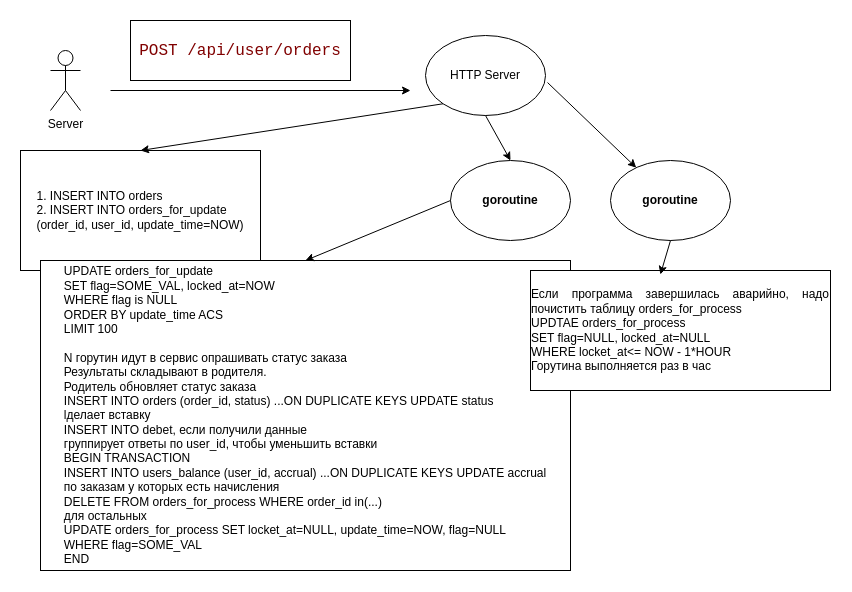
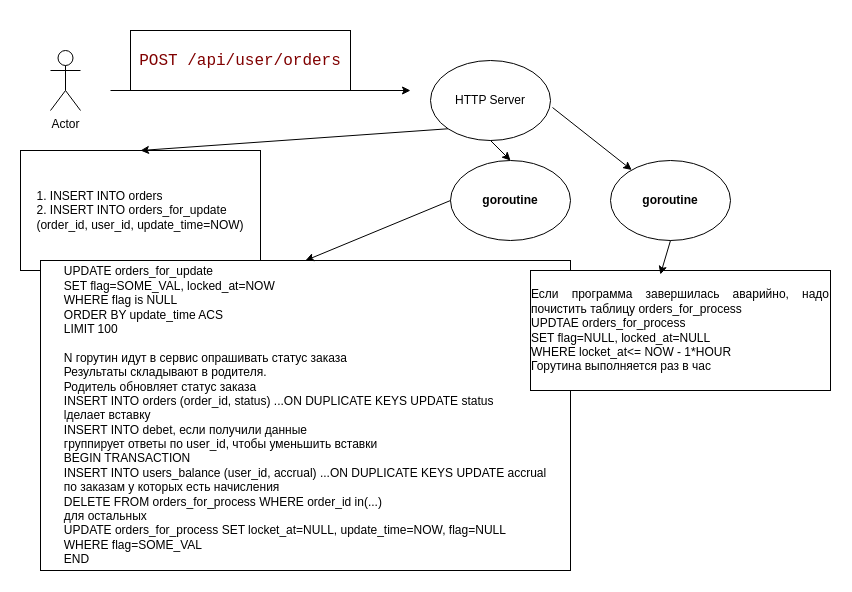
  <mxCell id="0" />
  <mxCell id="1" parent="0" />
- <mxCell id="2" value="Server" style="shape=umlActor;verticalLabelPosition=bottom;verticalAlign=top;html=1;outlineConnect=0;" vertex="1" parent="1"><mxGeometry x="50" y="50" width="30" height="60" as="geometry" /></mxCell>
+ <mxCell id="2" value="Actor" style="shape=umlActor;verticalLabelPosition=bottom;verticalAlign=top;html=1;outlineConnect=0;" vertex="1" parent="1"><mxGeometry x="50" y="50" width="30" height="60" as="geometry" /></mxCell>
  <mxCell id="3" value="" style="endArrow=classic;html=1;rounded=0;" edge="1" parent="1"><mxGeometry width="50" height="50" relative="1" as="geometry"><mxPoint x="110" y="90" as="sourcePoint" /><mxPoint x="410" y="90" as="targetPoint" /></mxGeometry></mxCell>
- <mxCell id="4" value="&lt;div style=&quot;font-size: 16px; text-align: start; color: rgb(0, 0, 0); background-color: rgb(255, 255, 255); font-family: Menlo, Monaco, &amp;quot;Courier New&amp;quot;, monospace; line-height: 24px; white-space: pre;&quot;&gt;&lt;span style=&quot;color: rgb(128, 0, 0);&quot;&gt;POST /api/user/orders&lt;/span&gt;&lt;/div&gt;" style="rounded=0;whiteSpace=wrap;html=1;" vertex="1" parent="1"><mxGeometry x="130" y="20" width="220" height="60" as="geometry" /></mxCell>
- <mxCell id="5" value="HTTP Server" style="ellipse;whiteSpace=wrap;html=1;" vertex="1" parent="1"><mxGeometry x="425" y="35" width="120" height="80" as="geometry" /></mxCell>
+ <mxCell id="4" value="&lt;div style=&quot;font-size: 16px; text-align: start; color: rgb(0, 0, 0); background-color: rgb(255, 255, 255); font-family: Menlo, Monaco, &amp;quot;Courier New&amp;quot;, monospace; line-height: 24px; white-space: pre;&quot;&gt;&lt;span style=&quot;color: rgb(128, 0, 0);&quot;&gt;POST /api/user/orders&lt;/span&gt;&lt;/div&gt;" style="rounded=0;whiteSpace=wrap;html=1;" vertex="1" parent="1"><mxGeometry x="130" y="30" width="220" height="60" as="geometry" /></mxCell>
+ <mxCell id="5" value="HTTP Server" style="ellipse;whiteSpace=wrap;html=1;" vertex="1" parent="1"><mxGeometry x="430" y="60" width="120" height="80" as="geometry" /></mxCell>
  <mxCell id="6" value="&lt;div style=&quot;text-align: justify;&quot;&gt;1. INSERT INTO orders&lt;/div&gt;&lt;div style=&quot;text-align: justify;&quot;&gt;2. INSERT INTO orders_for_update&lt;/div&gt;&lt;div style=&quot;text-align: justify;&quot;&gt;(order_id, user_id, update_time=NOW)&lt;/div&gt;" style="whiteSpace=wrap;html=1;align=center;" vertex="1" parent="1"><mxGeometry x="20" y="150" width="240" height="120" as="geometry" /></mxCell>
  <mxCell id="7" value="" style="endArrow=classic;html=1;rounded=0;entryX=0.5;entryY=0;entryDx=0;entryDy=0;exitX=0;exitY=1;exitDx=0;exitDy=0;" edge="1" parent="1" source="5" target="6"><mxGeometry width="50" height="50" relative="1" as="geometry"><mxPoint x="270" y="170" as="sourcePoint" /><mxPoint x="320" y="120" as="targetPoint" /></mxGeometry></mxCell>
  <mxCell id="8" value="&lt;b style=&quot;caret-color: rgb(0, 0, 0); text-align: start; color: light-dark(rgb(0, 0, 0), rgb(255, 255, 255));&quot;&gt;goroutine&lt;/b&gt;" style="ellipse;whiteSpace=wrap;html=1;" vertex="1" parent="1"><mxGeometry x="450" y="160" width="120" height="80" as="geometry" /></mxCell>
  <mxCell id="9" value="" style="endArrow=classic;html=1;rounded=0;entryX=0.5;entryY=0;entryDx=0;entryDy=0;exitX=0.5;exitY=1;exitDx=0;exitDy=0;" edge="1" parent="1" source="5" target="8"><mxGeometry width="50" height="50" relative="1" as="geometry"><mxPoint x="390" y="260" as="sourcePoint" /><mxPoint x="440" y="210" as="targetPoint" /></mxGeometry></mxCell>
  <mxCell id="10" value="&lt;div style=&quot;text-align: justify;&quot;&gt;UPDATE orders_for_update&lt;/div&gt;&lt;div style=&quot;text-align: justify;&quot;&gt;SET flag=SOME_VAL, locked_at=NOW&lt;/div&gt;&lt;div style=&quot;text-align: justify;&quot;&gt;WHERE flag is NULL&lt;/div&gt;&lt;div style=&quot;text-align: justify;&quot;&gt;ORDER BY update_time ACS&lt;/div&gt;&lt;div style=&quot;text-align: justify;&quot;&gt;LIMIT 100&lt;/div&gt;&lt;div style=&quot;text-align: justify;&quot;&gt;&lt;br&gt;&lt;/div&gt;&lt;div style=&quot;text-align: justify;&quot;&gt;N горутин идут в сервис опрашивать статус заказа&lt;/div&gt;&lt;div style=&quot;text-align: justify;&quot;&gt;Результаты складывают в родителя.&lt;/div&gt;&lt;div style=&quot;text-align: justify;&quot;&gt;Родитель обновляет статус заказа&lt;/div&gt;&lt;div style=&quot;text-align: justify;&quot;&gt;INSERT INTO orders (order_id, status) ...ON DUPLICATE KEYS UPDATE status&lt;/div&gt;&lt;div style=&quot;text-align: justify;&quot;&gt;lделает вставку&lt;/div&gt;&lt;div style=&quot;text-align: justify;&quot;&gt;INSERT INTO debet, если получили данные&lt;/div&gt;&lt;div style=&quot;text-align: justify;&quot;&gt;группирует ответы по user_id, чтобы уменьшить вставки&lt;br&gt;&lt;/div&gt;&lt;div style=&quot;text-align: justify;&quot;&gt;BEGIN TRANSACTION&lt;/div&gt;&lt;div style=&quot;text-align: justify;&quot;&gt;INSERT INTO users_balance (user_id, accrual) ...ON DUPLICATE KEYS UPDATE accrual&lt;/div&gt;&lt;div style=&quot;text-align: justify;&quot;&gt;по заказам у которых есть начисления&lt;/div&gt;&lt;div style=&quot;text-align: justify;&quot;&gt;DELETE FROM orders_for_process WHERE order_id in(...)&lt;/div&gt;&lt;div style=&quot;text-align: justify;&quot;&gt;для остальных&lt;/div&gt;&lt;div style=&quot;text-align: justify;&quot;&gt;UPDATE orders_for_process SET locket_at=NULL, update_time=NOW, flag=NULL&lt;/div&gt;&lt;div style=&quot;text-align: justify;&quot;&gt;WHERE flag=SOME_VAL&lt;/div&gt;&lt;div style=&quot;text-align: justify;&quot;&gt;END&lt;/div&gt;" style="rounded=0;whiteSpace=wrap;html=1;align=center;" vertex="1" parent="1"><mxGeometry x="40" y="260" width="530" height="310" as="geometry" /></mxCell>
  <mxCell id="11" value="" style="endArrow=classic;html=1;rounded=0;entryX=0.5;entryY=0;entryDx=0;entryDy=0;exitX=0;exitY=0.5;exitDx=0;exitDy=0;" edge="1" parent="1" source="8" target="10"><mxGeometry width="50" height="50" relative="1" as="geometry"><mxPoint x="460" y="360" as="sourcePoint" /><mxPoint x="510" y="310" as="targetPoint" /></mxGeometry></mxCell>
  <mxCell id="12" value="&lt;b style=&quot;caret-color: rgb(0, 0, 0); text-align: start; color: light-dark(rgb(0, 0, 0), rgb(255, 255, 255));&quot;&gt;goroutine&lt;/b&gt;" style="ellipse;whiteSpace=wrap;html=1;" vertex="1" parent="1"><mxGeometry x="610" y="160" width="120" height="80" as="geometry" /></mxCell>
  <mxCell id="13" value="" style="endArrow=classic;html=1;rounded=0;exitX=1.017;exitY=0.588;exitDx=0;exitDy=0;exitPerimeter=0;" edge="1" parent="1" source="5" target="12"><mxGeometry width="50" height="50" relative="1" as="geometry"><mxPoint x="460" y="360" as="sourcePoint" /><mxPoint x="510" y="310" as="targetPoint" /></mxGeometry></mxCell>
  <mxCell id="14" value="&lt;div style=&quot;text-align: justify;&quot;&gt;Если программа завершилась аварийно, надо почистить таблицу orders_for_process&lt;/div&gt;&lt;div style=&quot;text-align: justify;&quot;&gt;UPDTAE orders_for_process&amp;nbsp;&lt;/div&gt;&lt;div style=&quot;text-align: justify;&quot;&gt;SET flag=NULL, locked_at=NULL&lt;/div&gt;&lt;div style=&quot;text-align: justify;&quot;&gt;WHERE locket_at&amp;lt;= NOW - 1*HOUR&lt;/div&gt;&lt;div style=&quot;text-align: justify;&quot;&gt;Горутина выполняется раз в час&lt;/div&gt;" style="rounded=0;whiteSpace=wrap;html=1;align=center;" vertex="1" parent="1"><mxGeometry x="530" y="270" width="300" height="120" as="geometry" /></mxCell>
  <mxCell id="15" value="" style="endArrow=classic;html=1;rounded=0;exitX=0.5;exitY=1;exitDx=0;exitDy=0;entryX=0.433;entryY=0.033;entryDx=0;entryDy=0;entryPerimeter=0;" edge="1" parent="1" source="12" target="14"><mxGeometry width="50" height="50" relative="1" as="geometry"><mxPoint x="620" y="330" as="sourcePoint" /><mxPoint x="670" y="400" as="targetPoint" /></mxGeometry></mxCell>
